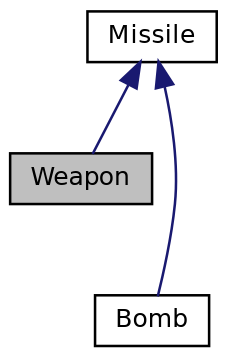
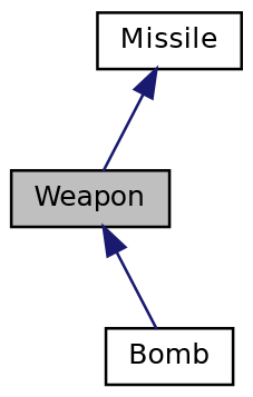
  digraph {
    node [color=black fillcolor=white fontname=Helvetica fontsize=10 shape=record style=filled]
    edge [color=midnightblue dir=back fontname=Helvetica fontsize=10 labelfontname=Helvetica labelfontsize=10 style=solid]
    n1 [fillcolor=grey75 fontcolor=black height=0.2 label=Weapon width=0.4]
    n2 [height=0.2 label=Bomb width=0.4]
    n3 [height=0.2 label=Missile width=0.4]
-   n3 -> n2
+   n1 -> n2
    n3 -> n1
  }
